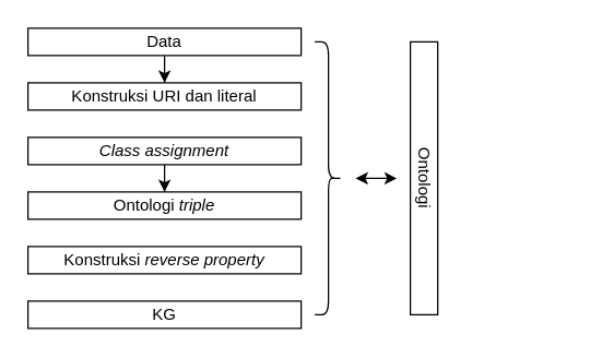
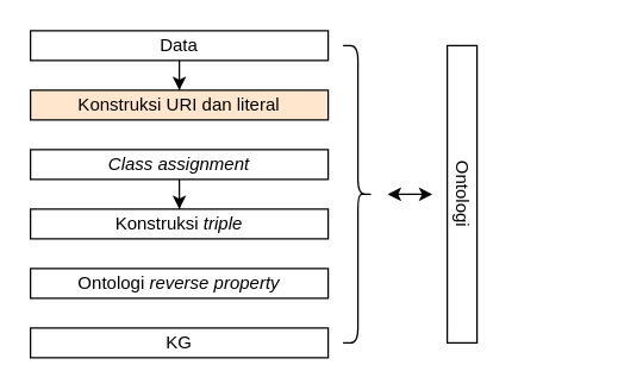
  <mxCell id="0" />
  <mxCell id="1" parent="0" />
  <mxCell id="2" style="edgeStyle=orthogonalEdgeStyle;rounded=0;orthogonalLoop=1;jettySize=auto;html=1;entryX=0.5;entryY=0;entryDx=0;entryDy=0;startArrow=none;startFill=0;" edge="1" parent="1" source="3" target="4"><mxGeometry relative="1" as="geometry" /></mxCell>
  <mxCell id="3" value="Data" style="whiteSpace=wrap;html=1;" vertex="1" parent="1"><mxGeometry x="20" y="20" width="200" height="20" as="geometry" /></mxCell>
- <mxCell id="4" value="Konstruksi URI dan literal" style="whiteSpace=wrap;html=1;" vertex="1" parent="1"><mxGeometry x="20" y="60" width="200" height="20" as="geometry" /></mxCell>
+ <mxCell id="4" value="Konstruksi URI dan literal" style="whiteSpace=wrap;html=1;fillColor=#ffe6cc;" vertex="1" parent="1"><mxGeometry x="20" y="60" width="200" height="20" as="geometry" /></mxCell>
  <mxCell id="5" style="edgeStyle=orthogonalEdgeStyle;rounded=0;orthogonalLoop=1;jettySize=auto;html=1;entryX=0.5;entryY=0;entryDx=0;entryDy=0;startArrow=none;startFill=0;" edge="1" parent="1" source="6" target="7"><mxGeometry relative="1" as="geometry" /></mxCell>
  <mxCell id="6" value="&lt;i&gt;Class assignment&lt;/i&gt;" style="whiteSpace=wrap;html=1;" vertex="1" parent="1"><mxGeometry x="20" y="100" width="200" height="20" as="geometry" /></mxCell>
- <mxCell id="7" value="Ontologi &lt;i&gt;triple&lt;/i&gt;" style="whiteSpace=wrap;html=1;" vertex="1" parent="1"><mxGeometry x="20" y="140" width="200" height="20" as="geometry" /></mxCell>
- <mxCell id="8" value="Konstruksi &lt;i&gt;reverse property&lt;/i&gt;" style="whiteSpace=wrap;html=1;" vertex="1" parent="1"><mxGeometry x="20" y="180" width="200" height="20" as="geometry" /></mxCell>
+ <mxCell id="7" value="Konstruksi &lt;i&gt;triple&lt;/i&gt;" style="whiteSpace=wrap;html=1;" vertex="1" parent="1"><mxGeometry x="20" y="140" width="200" height="20" as="geometry" /></mxCell>
+ <mxCell id="8" value="Ontologi &lt;i&gt;reverse property&lt;/i&gt;" style="whiteSpace=wrap;html=1;" vertex="1" parent="1"><mxGeometry x="20" y="180" width="200" height="20" as="geometry" /></mxCell>
  <mxCell id="9" value="KG" style="whiteSpace=wrap;html=1;" vertex="1" parent="1"><mxGeometry x="20" y="220" width="200" height="20" as="geometry" /></mxCell>
  <mxCell id="10" style="edgeStyle=orthogonalEdgeStyle;rounded=0;orthogonalLoop=1;jettySize=auto;html=1;startArrow=classic;startFill=1;" edge="1" parent="1"><mxGeometry relative="1" as="geometry"><mxPoint x="290" y="130" as="sourcePoint" /><mxPoint x="260" y="130" as="targetPoint" /></mxGeometry></mxCell>
  <mxCell id="11" value="Ontologi" style="whiteSpace=wrap;html=1;rotation=90;" vertex="1" parent="1"><mxGeometry x="210" y="120" width="200" height="20" as="geometry" /></mxCell>
  <mxCell id="12" value="" style="shape=curlyBracket;whiteSpace=wrap;html=1;rounded=1;flipH=1;" vertex="1" parent="1"><mxGeometry x="230" y="30" width="20" height="200" as="geometry" /></mxCell>
